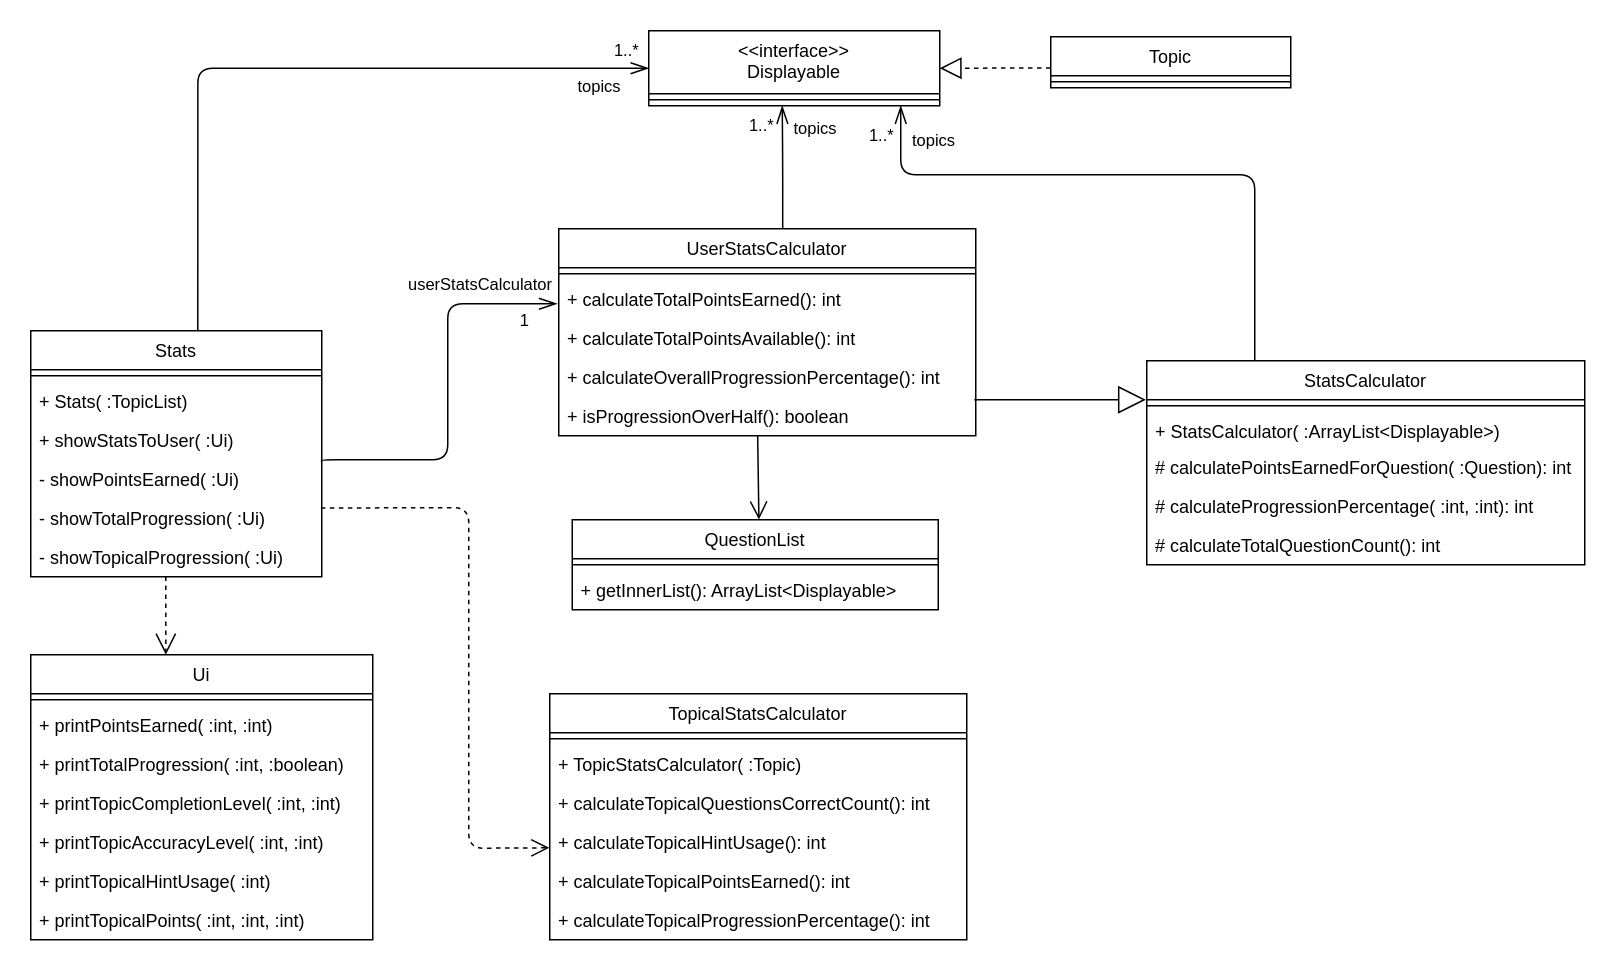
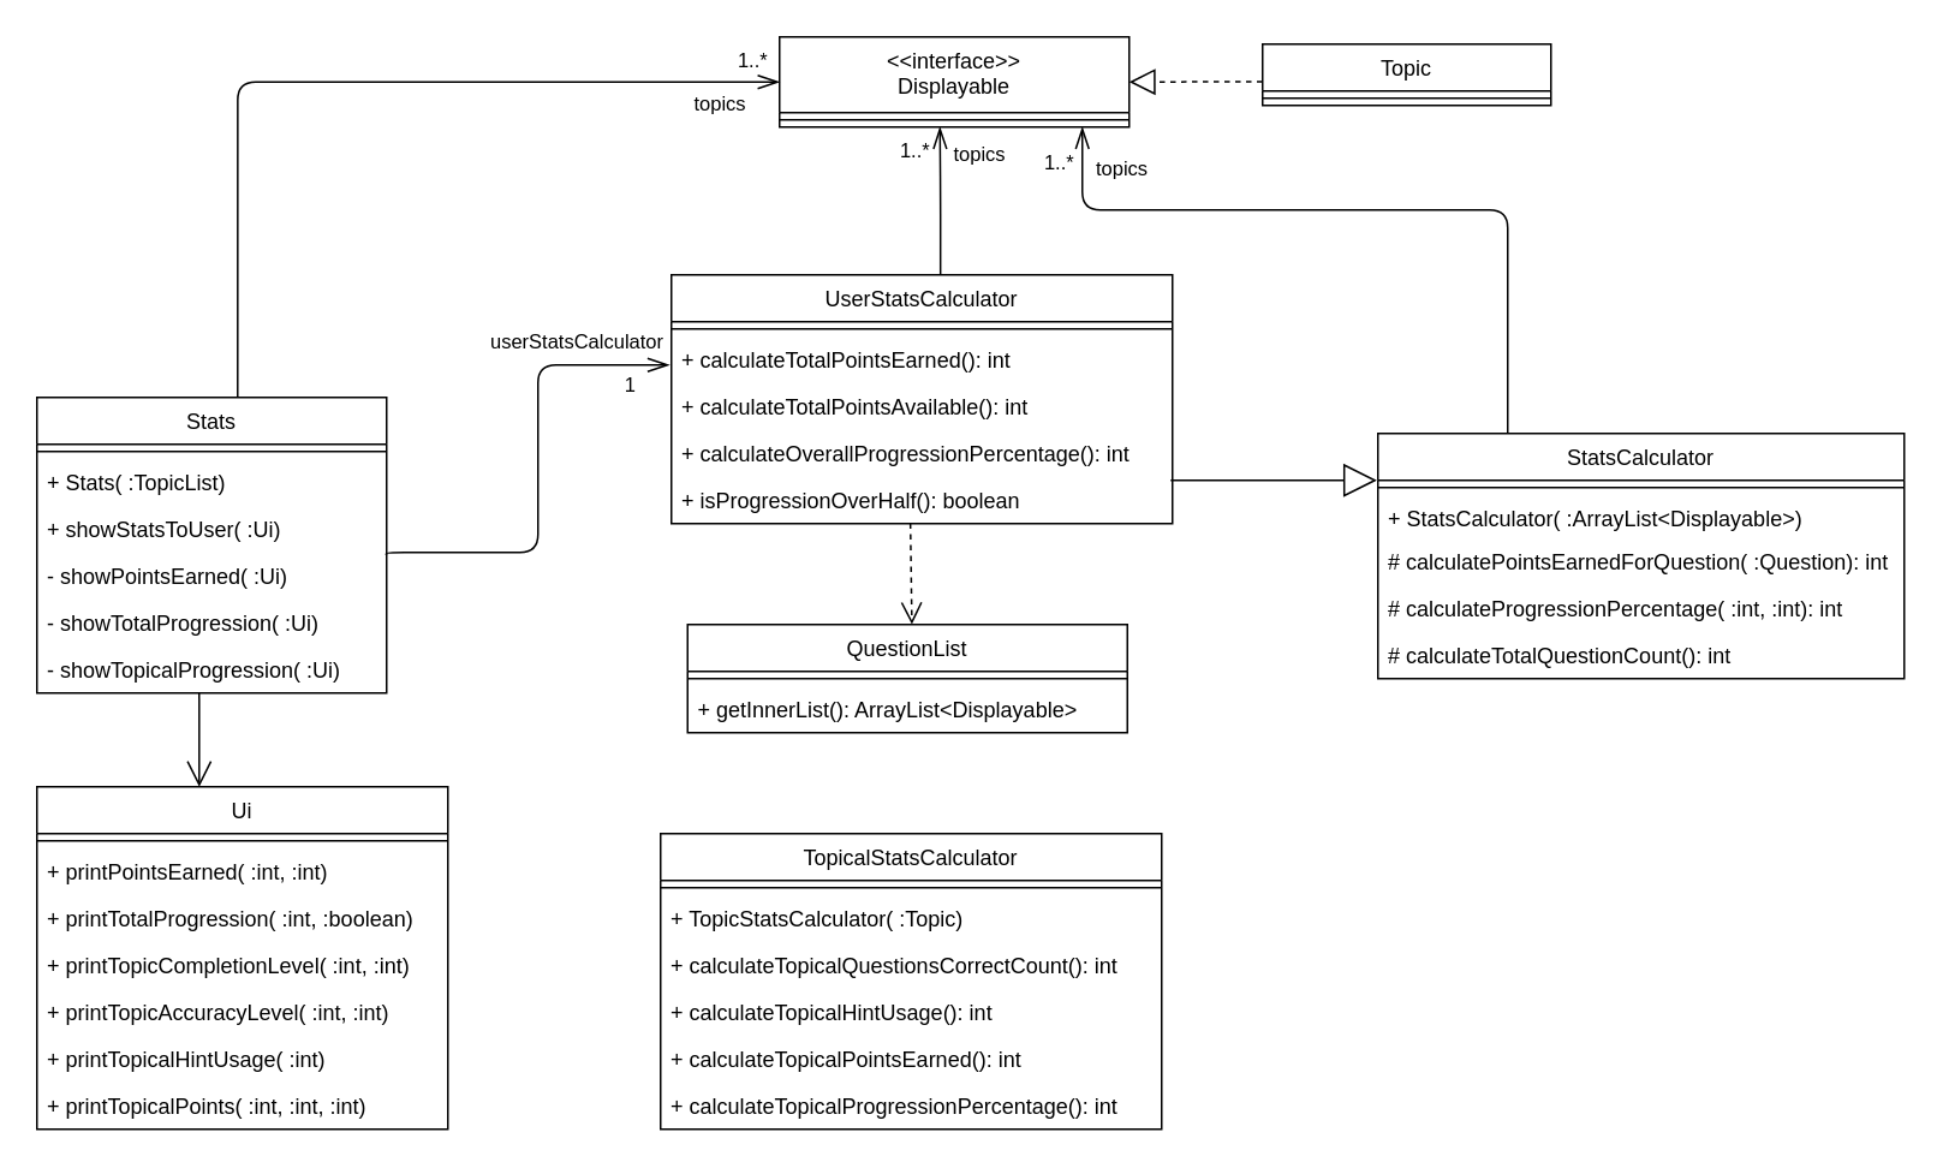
  <mxCell id="0" />
  <mxCell id="1" parent="0" />
- <mxCell id="2" value="" style="endArrow=open;endSize=12;dashed=1;html=1;exitX=0.464;exitY=0.991;exitDx=0;exitDy=0;exitPerimeter=0;entryX=0.395;entryY=0;entryDx=0;entryDy=0;entryPerimeter=0;" parent="1" source="44" target="45" edge="1"><mxGeometry width="160" relative="1" as="geometry"><mxPoint x="-180" y="392" as="sourcePoint" /><mxPoint x="-96" y="372" as="targetPoint" /></mxGeometry></mxCell>
+ <mxCell id="2" value="" style="endArrow=open;endSize=12;dashed=0;html=1;exitX=0.464;exitY=0.991;exitDx=0;exitDy=0;exitPerimeter=0;entryX=0.395;entryY=0;entryDx=0;entryDy=0;entryPerimeter=0;" parent="1" source="44" target="45" edge="1"><mxGeometry width="160" relative="1" as="geometry"><mxPoint x="-180" y="392" as="sourcePoint" /><mxPoint x="-96" y="372" as="targetPoint" /></mxGeometry></mxCell>
  <mxCell id="3" value="userStatsCalculator&lt;br&gt;" style="endArrow=openThin;endFill=0;html=1;edgeStyle=orthogonalEdgeStyle;align=left;verticalAlign=top;exitX=0.999;exitY=0.288;exitDx=0;exitDy=0;exitPerimeter=0;entryX=-0.004;entryY=0.614;entryDx=0;entryDy=0;entryPerimeter=0;endSize=10;" parent="1" target="33" edge="1"><mxGeometry x="0.445" y="38" relative="1" as="geometry"><mxPoint x="213.806" y="307.488" as="sourcePoint" /><mxPoint x="368" y="234" as="targetPoint" /><Array as="points"><mxPoint x="214" y="306" /><mxPoint x="298" y="306" /><mxPoint x="298" y="202" /></Array><mxPoint x="-28" y="12" as="offset" /></mxGeometry></mxCell>
  <mxCell id="4" value="1" style="edgeLabel;html=1;align=center;verticalAlign=middle;resizable=0;points=[];" parent="3" vertex="1" connectable="0"><mxGeometry x="0.411" y="2" relative="1" as="geometry"><mxPoint x="52" y="5.65" as="offset" /></mxGeometry></mxCell>
  <mxCell id="5" value="&lt;&lt;interface&gt;&gt;&#10;Displayable&#10;" style="swimlane;fontStyle=0;align=center;verticalAlign=top;childLayout=stackLayout;horizontal=1;startSize=42;horizontalStack=0;resizeParent=1;resizeParentMax=0;resizeLast=0;collapsible=1;marginBottom=0;" parent="1" vertex="1"><mxGeometry x="432" y="20" width="194" height="50" as="geometry" /></mxCell>
  <mxCell id="6" value="topics" style="endArrow=openThin;endFill=0;html=1;edgeStyle=orthogonalEdgeStyle;align=left;verticalAlign=top;exitX=0.537;exitY=0.004;exitDx=0;exitDy=0;exitPerimeter=0;endSize=10;" parent="5" source="31" edge="1"><mxGeometry x="0.951" y="-6" relative="1" as="geometry"><mxPoint x="89" y="164" as="sourcePoint" /><mxPoint x="89" y="50" as="targetPoint" /><Array as="points"><mxPoint x="89" y="88" /><mxPoint x="89" y="88" /></Array><mxPoint as="offset" /></mxGeometry></mxCell>
  <mxCell id="7" value="1..*" style="edgeLabel;html=1;align=center;verticalAlign=middle;resizable=0;points=[];" parent="6" vertex="1" connectable="0"><mxGeometry x="0.411" y="2" relative="1" as="geometry"><mxPoint x="-13.19" y="-12.23" as="offset" /></mxGeometry></mxCell>
  <mxCell id="8" value="" style="line;strokeWidth=1;fillColor=none;align=left;verticalAlign=middle;spacingTop=-1;spacingLeft=3;spacingRight=3;rotatable=0;labelPosition=right;points=[];portConstraint=eastwest;" parent="5" vertex="1"><mxGeometry y="42" width="194" height="8" as="geometry" /></mxCell>
- <mxCell id="9" value="" style="endArrow=open;endSize=10;dashed=1;html=1;exitX=0.997;exitY=0.236;exitDx=0;exitDy=0;exitPerimeter=0;entryX=-0.001;entryY=0.643;entryDx=0;entryDy=0;entryPerimeter=0;" parent="1" source="43" target="28" edge="1"><mxGeometry width="160" relative="1" as="geometry"><mxPoint x="358.194" y="404.82" as="sourcePoint" /><mxPoint x="372" y="486" as="targetPoint" /><Array as="points"><mxPoint x="312" y="338" /><mxPoint x="312" y="565" /></Array></mxGeometry></mxCell>
  <mxCell id="10" value="StatsCalculator" style="swimlane;fontStyle=0;align=center;verticalAlign=top;childLayout=stackLayout;horizontal=1;startSize=26;horizontalStack=0;resizeParent=1;resizeParentMax=0;resizeLast=0;collapsible=1;marginBottom=0;" parent="1" vertex="1"><mxGeometry x="764" y="240" width="292" height="136" as="geometry" /></mxCell>
  <mxCell id="11" value="" style="line;strokeWidth=1;fillColor=none;align=left;verticalAlign=middle;spacingTop=-1;spacingLeft=3;spacingRight=3;rotatable=0;labelPosition=right;points=[];portConstraint=eastwest;" parent="10" vertex="1"><mxGeometry y="26" width="292" height="8" as="geometry" /></mxCell>
  <mxCell id="12" value="+ StatsCalculator( :ArrayList&lt;Displayable&gt;)" style="text;strokeColor=none;fillColor=none;align=left;verticalAlign=top;spacingLeft=4;spacingRight=4;overflow=hidden;rotatable=0;points=[[0,0.5],[1,0.5]];portConstraint=eastwest;" parent="10" vertex="1"><mxGeometry y="34" width="292" height="24" as="geometry" /></mxCell>
  <mxCell id="13" value="# calculatePointsEarnedForQuestion( :Question): int" style="text;strokeColor=none;fillColor=none;align=left;verticalAlign=top;spacingLeft=4;spacingRight=4;overflow=hidden;rotatable=0;points=[[0,0.5],[1,0.5]];portConstraint=eastwest;" parent="10" vertex="1"><mxGeometry y="58" width="292" height="26" as="geometry" /></mxCell>
  <mxCell id="14" value="# calculateProgressionPercentage( :int, :int): int" style="text;strokeColor=none;fillColor=none;align=left;verticalAlign=top;spacingLeft=4;spacingRight=4;overflow=hidden;rotatable=0;points=[[0,0.5],[1,0.5]];portConstraint=eastwest;" parent="10" vertex="1"><mxGeometry y="84" width="292" height="26" as="geometry" /></mxCell>
  <mxCell id="15" value="# calculateTotalQuestionCount(): int" style="text;strokeColor=none;fillColor=none;align=left;verticalAlign=top;spacingLeft=4;spacingRight=4;overflow=hidden;rotatable=0;points=[[0,0.5],[1,0.5]];portConstraint=eastwest;" parent="10" vertex="1"><mxGeometry y="110" width="292" height="26" as="geometry" /></mxCell>
  <mxCell id="16" value="" style="endArrow=block;endSize=16;endFill=0;html=1;entryX=-0.002;entryY=0.191;entryDx=0;entryDy=0;entryPerimeter=0;" parent="1" target="10" edge="1"><mxGeometry width="160" relative="1" as="geometry"><mxPoint x="649" y="266" as="sourcePoint" /><mxPoint x="726" y="270" as="targetPoint" /></mxGeometry></mxCell>
  <mxCell id="17" value="topics" style="endArrow=openThin;endFill=0;html=1;edgeStyle=orthogonalEdgeStyle;align=left;verticalAlign=top;exitX=0.574;exitY=0;exitDx=0;exitDy=0;exitPerimeter=0;entryX=0;entryY=0.5;entryDx=0;entryDy=0;endSize=10;" parent="1" source="38" target="5" edge="1"><mxGeometry x="0.796" y="1" relative="1" as="geometry"><mxPoint x="132" y="214" as="sourcePoint" /><mxPoint x="232" y="216" as="targetPoint" /><Array as="points"><mxPoint x="131" y="45" /></Array><mxPoint as="offset" /></mxGeometry></mxCell>
  <mxCell id="18" value="1..*" style="edgeLabel;html=1;align=center;verticalAlign=middle;resizable=0;points=[];" parent="17" vertex="1" connectable="0"><mxGeometry x="0.411" y="2" relative="1" as="geometry"><mxPoint x="123.9" y="-11" as="offset" /></mxGeometry></mxCell>
  <mxCell id="19" value="topics" style="endArrow=openThin;endFill=0;html=1;edgeStyle=orthogonalEdgeStyle;align=left;verticalAlign=top;endSize=10;" parent="1" source="10" target="5" edge="1"><mxGeometry x="0.951" y="-6" relative="1" as="geometry"><mxPoint x="836" y="241" as="sourcePoint" /><mxPoint x="674" y="46" as="targetPoint" /><Array as="points"><mxPoint x="836" y="116" /><mxPoint x="600" y="116" /></Array><mxPoint as="offset" /></mxGeometry></mxCell>
  <mxCell id="20" value="1..*" style="edgeLabel;html=1;align=center;verticalAlign=middle;resizable=0;points=[];" parent="1" vertex="1" connectable="0"><mxGeometry x="334" y="86" as="geometry"><mxPoint x="252" y="3" as="offset" /></mxGeometry></mxCell>
  <mxCell id="21" value="QuestionList&#10;" style="swimlane;fontStyle=0;align=center;verticalAlign=top;childLayout=stackLayout;horizontal=1;startSize=26;horizontalStack=0;resizeParent=1;resizeParentMax=0;resizeLast=0;collapsible=1;marginBottom=0;" parent="1" vertex="1"><mxGeometry x="381" y="346" width="244" height="60" as="geometry" /></mxCell>
  <mxCell id="22" value="" style="line;strokeWidth=1;fillColor=none;align=left;verticalAlign=middle;spacingTop=-1;spacingLeft=3;spacingRight=3;rotatable=0;labelPosition=right;points=[];portConstraint=eastwest;" parent="21" vertex="1"><mxGeometry y="26" width="244" height="8" as="geometry" /></mxCell>
  <mxCell id="23" value="+ getInnerList(): ArrayList&lt;Displayable&gt;" style="text;strokeColor=none;fillColor=none;align=left;verticalAlign=top;spacingLeft=4;spacingRight=4;overflow=hidden;rotatable=0;points=[[0,0.5],[1,0.5]];portConstraint=eastwest;" parent="21" vertex="1"><mxGeometry y="34" width="244" height="26" as="geometry" /></mxCell>
  <mxCell id="24" value="TopicalStatsCalculator" style="swimlane;fontStyle=0;align=center;verticalAlign=top;childLayout=stackLayout;horizontal=1;startSize=26;horizontalStack=0;resizeParent=1;resizeParentMax=0;resizeLast=0;collapsible=1;marginBottom=0;" parent="1" vertex="1"><mxGeometry x="366" y="462" width="278" height="164" as="geometry" /></mxCell>
  <mxCell id="25" value="" style="line;strokeWidth=1;fillColor=none;align=left;verticalAlign=middle;spacingTop=-1;spacingLeft=3;spacingRight=3;rotatable=0;labelPosition=right;points=[];portConstraint=eastwest;" parent="24" vertex="1"><mxGeometry y="26" width="278" height="8" as="geometry" /></mxCell>
  <mxCell id="26" value="+ TopicStatsCalculator( :Topic)" style="text;strokeColor=none;fillColor=none;align=left;verticalAlign=top;spacingLeft=4;spacingRight=4;overflow=hidden;rotatable=0;points=[[0,0.5],[1,0.5]];portConstraint=eastwest;" parent="24" vertex="1"><mxGeometry y="34" width="278" height="26" as="geometry" /></mxCell>
  <mxCell id="27" value="+ calculateTopicalQuestionsCorrectCount(): int" style="text;strokeColor=none;fillColor=none;align=left;verticalAlign=top;spacingLeft=4;spacingRight=4;overflow=hidden;rotatable=0;points=[[0,0.5],[1,0.5]];portConstraint=eastwest;" parent="24" vertex="1"><mxGeometry y="60" width="278" height="26" as="geometry" /></mxCell>
  <mxCell id="28" value="+ calculateTopicalHintUsage(): int" style="text;strokeColor=none;fillColor=none;align=left;verticalAlign=top;spacingLeft=4;spacingRight=4;overflow=hidden;rotatable=0;points=[[0,0.5],[1,0.5]];portConstraint=eastwest;" parent="24" vertex="1"><mxGeometry y="86" width="278" height="26" as="geometry" /></mxCell>
  <mxCell id="29" value="+ calculateTopicalPointsEarned(): int" style="text;strokeColor=none;fillColor=none;align=left;verticalAlign=top;spacingLeft=4;spacingRight=4;overflow=hidden;rotatable=0;points=[[0,0.5],[1,0.5]];portConstraint=eastwest;" parent="24" vertex="1"><mxGeometry y="112" width="278" height="26" as="geometry" /></mxCell>
  <mxCell id="30" value="+ calculateTopicalProgressionPercentage(): int" style="text;strokeColor=none;fillColor=none;align=left;verticalAlign=top;spacingLeft=4;spacingRight=4;overflow=hidden;rotatable=0;points=[[0,0.5],[1,0.5]];portConstraint=eastwest;" parent="24" vertex="1"><mxGeometry y="138" width="278" height="26" as="geometry" /></mxCell>
  <mxCell id="31" value="UserStatsCalculator" style="swimlane;fontStyle=0;align=center;verticalAlign=top;childLayout=stackLayout;horizontal=1;startSize=26;horizontalStack=0;resizeParent=1;resizeParentMax=0;resizeLast=0;collapsible=1;marginBottom=0;" parent="1" vertex="1"><mxGeometry x="372" y="152" width="278" height="138" as="geometry" /></mxCell>
  <mxCell id="32" value="" style="line;strokeWidth=1;fillColor=none;align=left;verticalAlign=middle;spacingTop=-1;spacingLeft=3;spacingRight=3;rotatable=0;labelPosition=right;points=[];portConstraint=eastwest;" parent="31" vertex="1"><mxGeometry y="26" width="278" height="8" as="geometry" /></mxCell>
  <mxCell id="33" value="+ calculateTotalPointsEarned(): int" style="text;strokeColor=none;fillColor=none;align=left;verticalAlign=top;spacingLeft=4;spacingRight=4;overflow=hidden;rotatable=0;points=[[0,0.5],[1,0.5]];portConstraint=eastwest;" parent="31" vertex="1"><mxGeometry y="34" width="278" height="26" as="geometry" /></mxCell>
  <mxCell id="34" value="+ calculateTotalPointsAvailable(): int" style="text;strokeColor=none;fillColor=none;align=left;verticalAlign=top;spacingLeft=4;spacingRight=4;overflow=hidden;rotatable=0;points=[[0,0.5],[1,0.5]];portConstraint=eastwest;" parent="31" vertex="1"><mxGeometry y="60" width="278" height="26" as="geometry" /></mxCell>
  <mxCell id="35" value="+ calculateOverallProgressionPercentage(): int" style="text;strokeColor=none;fillColor=none;align=left;verticalAlign=top;spacingLeft=4;spacingRight=4;overflow=hidden;rotatable=0;points=[[0,0.5],[1,0.5]];portConstraint=eastwest;" parent="31" vertex="1"><mxGeometry y="86" width="278" height="26" as="geometry" /></mxCell>
  <mxCell id="36" value="+ isProgressionOverHalf(): boolean" style="text;strokeColor=none;fillColor=none;align=left;verticalAlign=top;spacingLeft=4;spacingRight=4;overflow=hidden;rotatable=0;points=[[0,0.5],[1,0.5]];portConstraint=eastwest;" parent="31" vertex="1"><mxGeometry y="112" width="278" height="26" as="geometry" /></mxCell>
- <mxCell id="37" value="" style="endArrow=open;endSize=10;dashed=0;html=1;exitX=0.477;exitY=0.994;exitDx=0;exitDy=0;exitPerimeter=0;entryX=0.51;entryY=-0.002;entryDx=0;entryDy=0;entryPerimeter=0;" parent="1" source="36" target="21" edge="1"><mxGeometry x="-0.05" y="-2" width="160" relative="1" as="geometry"><mxPoint x="482" y="318" as="sourcePoint" /><mxPoint x="642" y="318" as="targetPoint" /><mxPoint as="offset" /></mxGeometry></mxCell>
+ <mxCell id="37" value="" style="endArrow=open;endSize=10;dashed=1;html=1;exitX=0.477;exitY=0.994;exitDx=0;exitDy=0;exitPerimeter=0;entryX=0.51;entryY=-0.002;entryDx=0;entryDy=0;entryPerimeter=0;" parent="1" source="36" target="21" edge="1"><mxGeometry x="-0.05" y="-2" width="160" relative="1" as="geometry"><mxPoint x="482" y="318" as="sourcePoint" /><mxPoint x="642" y="318" as="targetPoint" /><mxPoint as="offset" /></mxGeometry></mxCell>
  <mxCell id="38" value="Stats" style="swimlane;fontStyle=0;align=center;verticalAlign=top;childLayout=stackLayout;horizontal=1;startSize=26;horizontalStack=0;resizeParent=1;resizeParentMax=0;resizeLast=0;collapsible=1;marginBottom=0;" parent="1" vertex="1"><mxGeometry x="20" y="220" width="194" height="164" as="geometry" /></mxCell>
  <mxCell id="39" value="" style="line;strokeWidth=1;fillColor=none;align=left;verticalAlign=middle;spacingTop=-1;spacingLeft=3;spacingRight=3;rotatable=0;labelPosition=right;points=[];portConstraint=eastwest;" parent="38" vertex="1"><mxGeometry y="26" width="194" height="8" as="geometry" /></mxCell>
  <mxCell id="40" value="+ Stats( :TopicList)" style="text;strokeColor=none;fillColor=none;align=left;verticalAlign=top;spacingLeft=4;spacingRight=4;overflow=hidden;rotatable=0;points=[[0,0.5],[1,0.5]];portConstraint=eastwest;" parent="38" vertex="1"><mxGeometry y="34" width="194" height="26" as="geometry" /></mxCell>
  <mxCell id="41" value="+ showStatsToUser( :Ui)" style="text;strokeColor=none;fillColor=none;align=left;verticalAlign=top;spacingLeft=4;spacingRight=4;overflow=hidden;rotatable=0;points=[[0,0.5],[1,0.5]];portConstraint=eastwest;" parent="38" vertex="1"><mxGeometry y="60" width="194" height="26" as="geometry" /></mxCell>
  <mxCell id="42" value="- showPointsEarned( :Ui)" style="text;strokeColor=none;fillColor=none;align=left;verticalAlign=top;spacingLeft=4;spacingRight=4;overflow=hidden;rotatable=0;points=[[0,0.5],[1,0.5]];portConstraint=eastwest;" parent="38" vertex="1"><mxGeometry y="86" width="194" height="26" as="geometry" /></mxCell>
  <mxCell id="43" value="- showTotalProgression( :Ui)" style="text;strokeColor=none;fillColor=none;align=left;verticalAlign=top;spacingLeft=4;spacingRight=4;overflow=hidden;rotatable=0;points=[[0,0.5],[1,0.5]];portConstraint=eastwest;" parent="38" vertex="1"><mxGeometry y="112" width="194" height="26" as="geometry" /></mxCell>
  <mxCell id="44" value="- showTopicalProgression( :Ui)" style="text;strokeColor=none;fillColor=none;align=left;verticalAlign=top;spacingLeft=4;spacingRight=4;overflow=hidden;rotatable=0;points=[[0,0.5],[1,0.5]];portConstraint=eastwest;" parent="38" vertex="1"><mxGeometry y="138" width="194" height="26" as="geometry" /></mxCell>
  <mxCell id="45" value="Ui" style="swimlane;fontStyle=0;align=center;verticalAlign=top;childLayout=stackLayout;horizontal=1;startSize=26;horizontalStack=0;resizeParent=1;resizeParentMax=0;resizeLast=0;collapsible=1;marginBottom=0;" parent="1" vertex="1"><mxGeometry x="20" y="436" width="228" height="190" as="geometry"><mxRectangle x="58" y="456" width="56" height="26" as="alternateBounds" /></mxGeometry></mxCell>
  <mxCell id="46" value="" style="line;strokeWidth=1;fillColor=none;align=left;verticalAlign=middle;spacingTop=-1;spacingLeft=3;spacingRight=3;rotatable=0;labelPosition=right;points=[];portConstraint=eastwest;" parent="45" vertex="1"><mxGeometry y="26" width="228" height="8" as="geometry" /></mxCell>
  <mxCell id="47" value="+ printPointsEarned( :int, :int)" style="text;strokeColor=none;fillColor=none;align=left;verticalAlign=top;spacingLeft=4;spacingRight=4;overflow=hidden;rotatable=0;points=[[0,0.5],[1,0.5]];portConstraint=eastwest;" parent="45" vertex="1"><mxGeometry y="34" width="228" height="26" as="geometry" /></mxCell>
  <mxCell id="48" value="+ printTotalProgression( :int, :boolean)" style="text;strokeColor=none;fillColor=none;align=left;verticalAlign=top;spacingLeft=4;spacingRight=4;overflow=hidden;rotatable=0;points=[[0,0.5],[1,0.5]];portConstraint=eastwest;" parent="45" vertex="1"><mxGeometry y="60" width="228" height="26" as="geometry" /></mxCell>
  <mxCell id="49" value="+ printTopicCompletionLevel( :int, :int)" style="text;strokeColor=none;fillColor=none;align=left;verticalAlign=top;spacingLeft=4;spacingRight=4;overflow=hidden;rotatable=0;points=[[0,0.5],[1,0.5]];portConstraint=eastwest;" parent="45" vertex="1"><mxGeometry y="86" width="228" height="26" as="geometry" /></mxCell>
  <mxCell id="50" value="+ printTopicAccuracyLevel( :int, :int)" style="text;strokeColor=none;fillColor=none;align=left;verticalAlign=top;spacingLeft=4;spacingRight=4;overflow=hidden;rotatable=0;points=[[0,0.5],[1,0.5]];portConstraint=eastwest;" parent="45" vertex="1"><mxGeometry y="112" width="228" height="26" as="geometry" /></mxCell>
  <mxCell id="51" value="+ printTopicalHintUsage( :int)" style="text;strokeColor=none;fillColor=none;align=left;verticalAlign=top;spacingLeft=4;spacingRight=4;overflow=hidden;rotatable=0;points=[[0,0.5],[1,0.5]];portConstraint=eastwest;" parent="45" vertex="1"><mxGeometry y="138" width="228" height="26" as="geometry" /></mxCell>
  <mxCell id="52" value="+ printTopicalPoints( :int, :int, :int)" style="text;strokeColor=none;fillColor=none;align=left;verticalAlign=top;spacingLeft=4;spacingRight=4;overflow=hidden;rotatable=0;points=[[0,0.5],[1,0.5]];portConstraint=eastwest;" parent="45" vertex="1"><mxGeometry y="164" width="228" height="26" as="geometry" /></mxCell>
  <mxCell id="53" value="" style="endArrow=block;dashed=1;endFill=0;endSize=12;html=1;entryX=1;entryY=0.5;entryDx=0;entryDy=0;exitX=-0.001;exitY=0.612;exitDx=0;exitDy=0;exitPerimeter=0;" parent="1" source="54" target="5" edge="1"><mxGeometry width="160" relative="1" as="geometry"><mxPoint x="702" y="45" as="sourcePoint" /><mxPoint x="670" y="26" as="targetPoint" /></mxGeometry></mxCell>
  <mxCell id="54" value="Topic" style="swimlane;fontStyle=0;align=center;verticalAlign=top;childLayout=stackLayout;horizontal=1;startSize=26;horizontalStack=0;resizeParent=1;resizeParentMax=0;resizeLast=0;collapsible=1;marginBottom=0;" parent="1" vertex="1"><mxGeometry x="700" y="24" width="160" height="34" as="geometry" /></mxCell>
  <mxCell id="55" value="" style="line;strokeWidth=1;fillColor=none;align=left;verticalAlign=middle;spacingTop=-1;spacingLeft=3;spacingRight=3;rotatable=0;labelPosition=right;points=[];portConstraint=eastwest;" parent="54" vertex="1"><mxGeometry y="26" width="160" height="8" as="geometry" /></mxCell>
